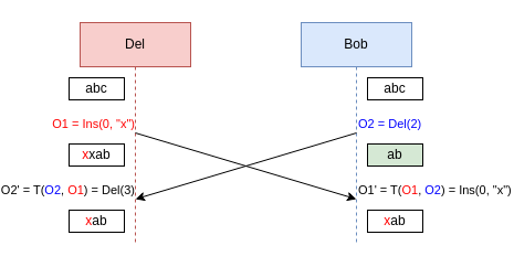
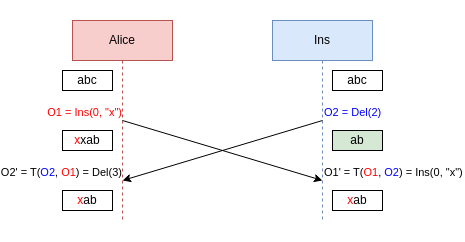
  <mxCell id="0" />
  <mxCell id="1" parent="0" />
- <mxCell id="2" value="&lt;div&gt;Bob&lt;/div&gt;" style="shape=umlLifeline;perimeter=lifelinePerimeter;whiteSpace=wrap;html=1;container=0;dropTarget=0;collapsible=0;recursiveResize=0;outlineConnect=0;portConstraint=eastwest;newEdgeStyle={&quot;edgeStyle&quot;:&quot;elbowEdgeStyle&quot;,&quot;elbow&quot;:&quot;vertical&quot;,&quot;curved&quot;:0,&quot;rounded&quot;:0};points=[[0.5,0.5,0,0,0],[0.5,0.8,0,0,0]];fillColor=#dae8fc;strokeColor=#6c8ebf;" parent="1" vertex="1"><mxGeometry x="230" y="20" width="100" height="200" as="geometry" /></mxCell>
- <mxCell id="3" value="Del" style="shape=umlLifeline;perimeter=lifelinePerimeter;whiteSpace=wrap;html=1;container=0;dropTarget=0;collapsible=0;recursiveResize=0;outlineConnect=0;portConstraint=eastwest;newEdgeStyle={&quot;edgeStyle&quot;:&quot;elbowEdgeStyle&quot;,&quot;elbow&quot;:&quot;vertical&quot;,&quot;curved&quot;:0,&quot;rounded&quot;:0};points=[[0.5,0.5,0,0,0],[0.5,0.8,0,0,0]];fillColor=#f8cecc;strokeColor=#b85450;" parent="1" vertex="1"><mxGeometry x="30" y="20" width="100" height="200" as="geometry" /></mxCell>
+ <mxCell id="2" value="&lt;div&gt;Ins&lt;/div&gt;" style="shape=umlLifeline;perimeter=lifelinePerimeter;whiteSpace=wrap;html=1;container=0;dropTarget=0;collapsible=0;recursiveResize=0;outlineConnect=0;portConstraint=eastwest;newEdgeStyle={&quot;edgeStyle&quot;:&quot;elbowEdgeStyle&quot;,&quot;elbow&quot;:&quot;vertical&quot;,&quot;curved&quot;:0,&quot;rounded&quot;:0};points=[[0.5,0.5,0,0,0],[0.5,0.8,0,0,0]];fillColor=#dae8fc;strokeColor=#6c8ebf;" parent="1" vertex="1"><mxGeometry x="230" y="20" width="100" height="200" as="geometry" /></mxCell>
+ <mxCell id="3" value="Alice" style="shape=umlLifeline;perimeter=lifelinePerimeter;whiteSpace=wrap;html=1;container=0;dropTarget=0;collapsible=0;recursiveResize=0;outlineConnect=0;portConstraint=eastwest;newEdgeStyle={&quot;edgeStyle&quot;:&quot;elbowEdgeStyle&quot;,&quot;elbow&quot;:&quot;vertical&quot;,&quot;curved&quot;:0,&quot;rounded&quot;:0};points=[[0.5,0.5,0,0,0],[0.5,0.8,0,0,0]];fillColor=#f8cecc;strokeColor=#b85450;" parent="1" vertex="1"><mxGeometry x="30" y="20" width="100" height="200" as="geometry" /></mxCell>
  <mxCell id="4" value="&lt;font color=&quot;#ff0000&quot;&gt;x&lt;/font&gt;xab" style="rounded=0;whiteSpace=wrap;html=1;" parent="1" vertex="1"><mxGeometry x="20" y="130" width="50" height="20" as="geometry" /></mxCell>
  <mxCell id="5" value="ab" style="rounded=0;whiteSpace=wrap;html=1;fillColor=#d5e8d4;" parent="1" vertex="1"><mxGeometry x="290" y="130" width="50" height="20" as="geometry" /></mxCell>
  <mxCell id="6" value="" style="endArrow=classic;html=1;rounded=0;exitX=0.5;exitY=0.5;exitDx=0;exitDy=0;exitPerimeter=0;entryX=0.5;entryY=0.8;entryDx=0;entryDy=0;entryPerimeter=0;" parent="1" source="3" target="2" edge="1"><mxGeometry relative="1" as="geometry"><mxPoint x="90" y="220" as="sourcePoint" /><mxPoint x="250" y="220" as="targetPoint" /></mxGeometry></mxCell>
  <mxCell id="7" value="&lt;font color=&quot;#ff0000&quot;&gt;O1 = Ins(0, &quot;x&quot;)&lt;/font&gt;" style="edgeLabel;resizable=0;html=1;;align=right;verticalAlign=bottom;" parent="6" connectable="0" vertex="1"><mxGeometry x="-1" relative="1" as="geometry" /></mxCell>
  <mxCell id="8" value="O1' = T(&lt;font color=&quot;#ff0000&quot;&gt;O1&lt;/font&gt;, &lt;font color=&quot;#0000ff&quot;&gt;O2&lt;/font&gt;) = Ins(0, &quot;x&quot;)" style="edgeLabel;resizable=0;html=1;;align=left;verticalAlign=bottom;rotation=0;" parent="6" connectable="0" vertex="1"><mxGeometry x="1" relative="1" as="geometry" /></mxCell>
  <mxCell id="9" value="" style="endArrow=classic;html=1;rounded=0;entryX=0.5;entryY=0.8;entryDx=0;entryDy=0;entryPerimeter=0;exitX=0.5;exitY=0.5;exitDx=0;exitDy=0;exitPerimeter=0;" parent="1" source="2" target="3" edge="1"><mxGeometry relative="1" as="geometry"><mxPoint x="90" y="117" as="sourcePoint" /><mxPoint x="290" y="312" as="targetPoint" /></mxGeometry></mxCell>
  <mxCell id="10" value="&lt;font color=&quot;#0000ff&quot;&gt;O2 = Del(2)&lt;/font&gt;" style="edgeLabel;resizable=0;html=1;;align=left;verticalAlign=bottom;" parent="9" connectable="0" vertex="1"><mxGeometry x="-1" relative="1" as="geometry" /></mxCell>
  <mxCell id="11" value="O2' = T(&lt;font color=&quot;#0000ff&quot;&gt;O2&lt;/font&gt;, &lt;font color=&quot;#ff0000&quot;&gt;O1&lt;/font&gt;) = Del(3)" style="edgeLabel;resizable=0;html=1;;align=right;verticalAlign=bottom;" parent="9" connectable="0" vertex="1"><mxGeometry x="1" relative="1" as="geometry" /></mxCell>
  <mxCell id="12" value="abc" style="rounded=0;whiteSpace=wrap;html=1;" parent="1" vertex="1"><mxGeometry x="20" y="70" width="50" height="20" as="geometry" /></mxCell>
  <mxCell id="13" value="abc" style="rounded=0;whiteSpace=wrap;html=1;" parent="1" vertex="1"><mxGeometry x="290" y="70" width="50" height="20" as="geometry" /></mxCell>
  <mxCell id="14" value="&lt;font color=&quot;#ff0000&quot;&gt;x&lt;/font&gt;ab" style="rounded=0;whiteSpace=wrap;html=1;" parent="1" vertex="1"><mxGeometry x="20" y="190" width="50" height="20" as="geometry" /></mxCell>
  <mxCell id="15" value="&lt;font color=&quot;#ff0000&quot;&gt;x&lt;/font&gt;ab" style="rounded=0;whiteSpace=wrap;html=1;" parent="1" vertex="1"><mxGeometry x="290" y="190" width="50" height="20" as="geometry" /></mxCell>
